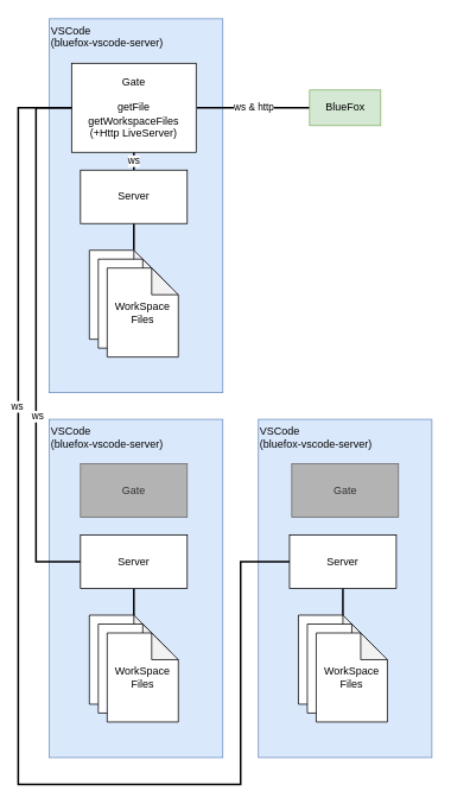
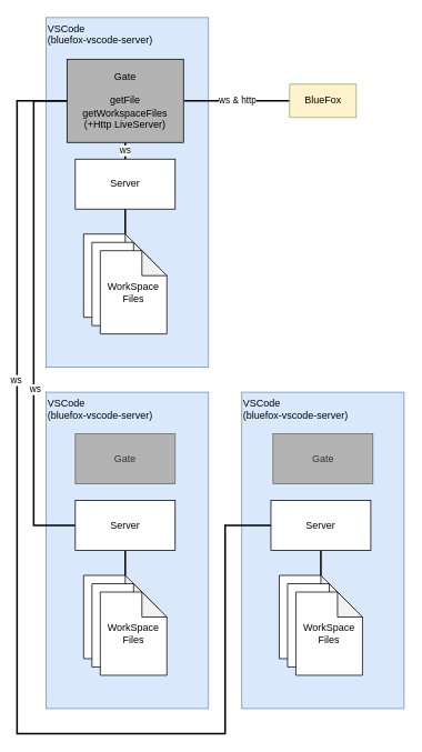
  <mxCell id="0" />
  <mxCell id="1" parent="0" />
  <mxCell id="2" value="VSCode&lt;br&gt;(bluefox-vscode-server)" style="rounded=0;whiteSpace=wrap;html=1;align=left;verticalAlign=top;fillColor=#dae8fc;strokeColor=#6c8ebf;" vertex="1" parent="1"><mxGeometry x="55" y="20" width="195" height="420" as="geometry" /></mxCell>
  <mxCell id="3" value="ws" style="edgeStyle=orthogonalEdgeStyle;rounded=0;orthogonalLoop=1;jettySize=auto;html=1;entryX=0.5;entryY=0;entryDx=0;entryDy=0;endArrow=none;endFill=0;strokeWidth=2;" edge="1" parent="1" source="5" target="7"><mxGeometry relative="1" as="geometry" /></mxCell>
  <mxCell id="4" value="ws &amp;amp; http" style="edgeStyle=orthogonalEdgeStyle;rounded=0;orthogonalLoop=1;jettySize=auto;html=1;entryX=0;entryY=0.5;entryDx=0;entryDy=0;endArrow=none;endFill=0;strokeWidth=2;" edge="1" parent="1"><mxGeometry relative="1" as="geometry"><mxPoint x="221" y="120" as="sourcePoint" /><mxPoint x="348.5" y="120" as="targetPoint" /></mxGeometry></mxCell>
- <mxCell id="5" value="Gate&lt;br&gt;&lt;br&gt;getFile&lt;br&gt;getWorkspaceFiles&lt;br&gt;(+Http LiveServer)" style="rounded=0;whiteSpace=wrap;html=1;" vertex="1" parent="1"><mxGeometry x="80" y="70" width="140" height="100" as="geometry" /></mxCell>
+ <mxCell id="5" value="Gate&lt;br&gt;&lt;br&gt;getFile&lt;br&gt;getWorkspaceFiles&lt;br&gt;(+Http LiveServer)" style="rounded=0;whiteSpace=wrap;html=1;fillColor=#b3b3b3;" vertex="1" parent="1"><mxGeometry x="80" y="70" width="140" height="100" as="geometry" /></mxCell>
  <mxCell id="6" style="edgeStyle=orthogonalEdgeStyle;rounded=0;orthogonalLoop=1;jettySize=auto;html=1;entryX=0;entryY=0;entryDx=50;entryDy=0;entryPerimeter=0;endArrow=none;endFill=0;strokeWidth=2;" edge="1" parent="1" source="7" target="10"><mxGeometry relative="1" as="geometry" /></mxCell>
  <mxCell id="7" value="Server" style="rounded=0;whiteSpace=wrap;html=1;" vertex="1" parent="1"><mxGeometry x="90" y="190" width="120" height="60" as="geometry" /></mxCell>
- <mxCell id="8" value="BlueFox" style="rounded=0;whiteSpace=wrap;html=1;fillColor=#d5e8d4;strokeColor=#82b366;" vertex="1" parent="1"><mxGeometry x="347.5" y="100" width="80" height="40" as="geometry" /></mxCell>
+ <mxCell id="8" value="BlueFox" style="rounded=0;whiteSpace=wrap;html=1;fillColor=#fff2cc;strokeColor=#82b366;" vertex="1" parent="1"><mxGeometry x="347.5" y="100" width="80" height="40" as="geometry" /></mxCell>
  <mxCell id="9" value="" style="group" vertex="1" connectable="0" parent="1"><mxGeometry x="100" y="280" width="100" height="120" as="geometry" /></mxCell>
  <mxCell id="10" value="" style="shape=note;whiteSpace=wrap;html=1;backgroundOutline=1;darkOpacity=0.05;verticalAlign=top;" vertex="1" parent="9"><mxGeometry width="80" height="100" as="geometry" /></mxCell>
  <mxCell id="11" value="" style="shape=note;whiteSpace=wrap;html=1;backgroundOutline=1;darkOpacity=0.05;verticalAlign=top;" vertex="1" parent="9"><mxGeometry x="10" y="10" width="80" height="100" as="geometry" /></mxCell>
  <mxCell id="12" value="WorkSpace&lt;br&gt;Files" style="shape=note;whiteSpace=wrap;html=1;backgroundOutline=1;darkOpacity=0.05;verticalAlign=middle;" vertex="1" parent="9"><mxGeometry x="20" y="20" width="80" height="100" as="geometry" /></mxCell>
  <mxCell id="13" value="VSCode&lt;br&gt;(bluefox-vscode-server)" style="rounded=0;whiteSpace=wrap;html=1;align=left;verticalAlign=top;fillColor=#dae8fc;strokeColor=#6c8ebf;" vertex="1" parent="1"><mxGeometry x="290" y="470" width="195" height="380" as="geometry" /></mxCell>
  <mxCell id="14" style="edgeStyle=orthogonalEdgeStyle;rounded=0;orthogonalLoop=1;jettySize=auto;html=1;entryX=0;entryY=0;entryDx=50;entryDy=0;entryPerimeter=0;endArrow=none;endFill=0;strokeWidth=2;" edge="1" parent="1" source="17" target="19"><mxGeometry relative="1" as="geometry" /></mxCell>
  <mxCell id="15" style="edgeStyle=orthogonalEdgeStyle;rounded=0;orthogonalLoop=1;jettySize=auto;html=1;entryX=0;entryY=0.5;entryDx=0;entryDy=0;endArrow=none;endFill=0;strokeWidth=2;" edge="1" parent="1" source="17" target="5"><mxGeometry relative="1" as="geometry"><Array as="points"><mxPoint x="270" y="630" /><mxPoint x="270" y="880" /><mxPoint x="20" y="880" /><mxPoint x="20" y="120" /></Array></mxGeometry></mxCell>
  <mxCell id="16" value="ws" style="edgeLabel;html=1;align=center;verticalAlign=middle;resizable=0;points=[];" vertex="1" connectable="0" parent="15"><mxGeometry x="0.425" y="2" relative="1" as="geometry"><mxPoint as="offset" /></mxGeometry></mxCell>
  <mxCell id="17" value="Server" style="rounded=0;whiteSpace=wrap;html=1;" vertex="1" parent="1"><mxGeometry x="325" y="600" width="120" height="60" as="geometry" /></mxCell>
  <mxCell id="18" value="" style="group" vertex="1" connectable="0" parent="1"><mxGeometry x="335" y="690" width="100" height="120" as="geometry" /></mxCell>
  <mxCell id="19" value="" style="shape=note;whiteSpace=wrap;html=1;backgroundOutline=1;darkOpacity=0.05;verticalAlign=top;" vertex="1" parent="18"><mxGeometry width="80" height="100" as="geometry" /></mxCell>
  <mxCell id="20" value="" style="shape=note;whiteSpace=wrap;html=1;backgroundOutline=1;darkOpacity=0.05;verticalAlign=top;" vertex="1" parent="18"><mxGeometry x="10" y="10" width="80" height="100" as="geometry" /></mxCell>
  <mxCell id="21" value="WorkSpace&lt;br&gt;Files" style="shape=note;whiteSpace=wrap;html=1;backgroundOutline=1;darkOpacity=0.05;verticalAlign=middle;" vertex="1" parent="18"><mxGeometry x="20" y="20" width="80" height="100" as="geometry" /></mxCell>
  <mxCell id="22" value="VSCode&lt;br&gt;(bluefox-vscode-server)" style="rounded=0;whiteSpace=wrap;html=1;align=left;verticalAlign=top;fillColor=#dae8fc;strokeColor=#6c8ebf;" vertex="1" parent="1"><mxGeometry x="55" y="470" width="195" height="380" as="geometry" /></mxCell>
  <mxCell id="23" style="edgeStyle=orthogonalEdgeStyle;rounded=0;orthogonalLoop=1;jettySize=auto;html=1;entryX=0;entryY=0;entryDx=50;entryDy=0;entryPerimeter=0;endArrow=none;endFill=0;strokeWidth=2;" edge="1" parent="1" source="26" target="28"><mxGeometry relative="1" as="geometry" /></mxCell>
  <mxCell id="24" style="edgeStyle=orthogonalEdgeStyle;rounded=0;orthogonalLoop=1;jettySize=auto;html=1;entryX=0;entryY=0.5;entryDx=0;entryDy=0;endArrow=none;endFill=0;strokeWidth=2;" edge="1" parent="1" source="26" target="5"><mxGeometry relative="1" as="geometry"><Array as="points"><mxPoint x="40" y="630" /><mxPoint x="40" y="120" /></Array></mxGeometry></mxCell>
  <mxCell id="25" value="ws" style="edgeLabel;html=1;align=center;verticalAlign=middle;resizable=0;points=[];" vertex="1" connectable="0" parent="24"><mxGeometry x="-0.287" y="-1" relative="1" as="geometry"><mxPoint as="offset" /></mxGeometry></mxCell>
  <mxCell id="26" value="Server" style="rounded=0;whiteSpace=wrap;html=1;" vertex="1" parent="1"><mxGeometry x="90" y="600" width="120" height="60" as="geometry" /></mxCell>
  <mxCell id="27" value="" style="group" vertex="1" connectable="0" parent="1"><mxGeometry x="100" y="690" width="100" height="120" as="geometry" /></mxCell>
  <mxCell id="28" value="" style="shape=note;whiteSpace=wrap;html=1;backgroundOutline=1;darkOpacity=0.05;verticalAlign=top;" vertex="1" parent="27"><mxGeometry width="80" height="100" as="geometry" /></mxCell>
  <mxCell id="29" value="" style="shape=note;whiteSpace=wrap;html=1;backgroundOutline=1;darkOpacity=0.05;verticalAlign=top;" vertex="1" parent="27"><mxGeometry x="10" y="10" width="80" height="100" as="geometry" /></mxCell>
  <mxCell id="30" value="WorkSpace&lt;br&gt;Files" style="shape=note;whiteSpace=wrap;html=1;backgroundOutline=1;darkOpacity=0.05;verticalAlign=middle;" vertex="1" parent="27"><mxGeometry x="20" y="20" width="80" height="100" as="geometry" /></mxCell>
  <mxCell id="31" value="Gate" style="rounded=0;whiteSpace=wrap;html=1;fillColor=#B3B3B3;strokeColor=#666666;fontColor=#333333;" vertex="1" parent="1"><mxGeometry x="90" y="520" width="120" height="60" as="geometry" /></mxCell>
  <mxCell id="32" value="Gate" style="rounded=0;whiteSpace=wrap;html=1;fillColor=#B3B3B3;strokeColor=#666666;fontColor=#333333;" vertex="1" parent="1"><mxGeometry x="327.5" y="520" width="120" height="60" as="geometry" /></mxCell>
